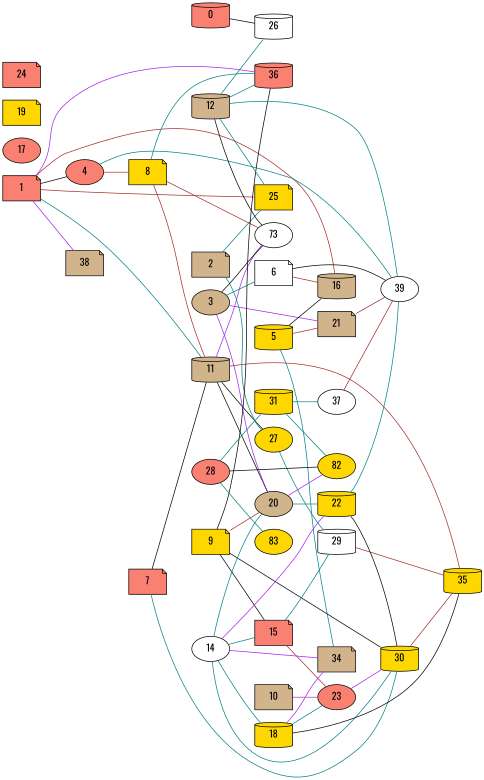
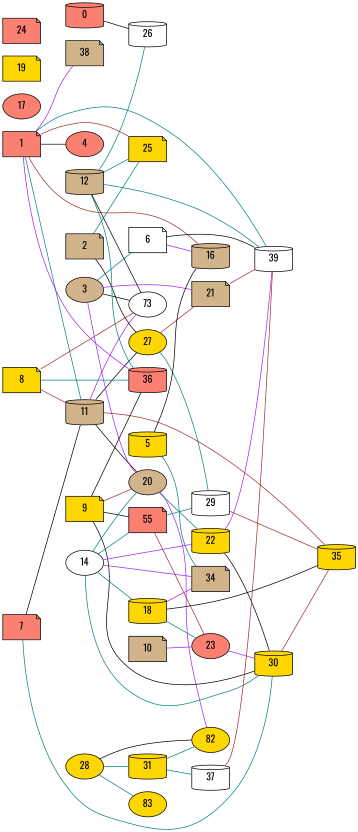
  strict graph {
    fontname=Oswald
    rankdir=LR
    node [fillcolor=gold fontname=Oswald shape=cylinder style=filled w=7]
    edge [color=teal fontname=Oswald w=-6]
    0 [fillcolor=salmon]
    26 [fillcolor=white w=-16]
    1 [fillcolor=salmon shape=note w=15]
    4 [fillcolor=salmon shape=ellipse w=9]
    11 [fillcolor=tan w=-10]
    16 [fillcolor=tan w=-11]
    25 [shape=note w=4]
    36 [fillcolor=salmon w=-11]
    38 [fillcolor=tan shape=note w=9]
-   39 [fillcolor=white shape=ellipse w=5]
+   39 [fillcolor=white w=5]
    8 [shape=note w=-5]
    27 [shape=ellipse w=10]
    n13 [fillcolor=white label=73 shape=ellipse w=10]
    20 [fillcolor=tan shape=ellipse w=11]
    35 [w=16]
    29 [fillcolor=white w=16]
    22 [w=-3]
    n18 [label=82 shape=ellipse w=15]
    2 [fillcolor=tan shape=note w=12]
    3 [fillcolor=tan shape=ellipse w=15]
    6 [fillcolor=white shape=note w=6]
    21 [fillcolor=tan shape=note w=5]
    30 [w=-10]
    5
    34 [fillcolor=tan shape=note w=-6]
    7 [fillcolor=salmon shape=note w=-9]
    9 [shape=note w=-4]
-   15 [fillcolor=salmon shape=note]
+   15 [fillcolor=salmon shape=note label=55]
    23 [fillcolor=salmon shape=ellipse w=-5]
    10 [fillcolor=tan shape=note w=-8]
    12 [fillcolor=tan w=12]
    14 [fillcolor=white shape=ellipse w=4]
    18 [w=12]
    17 [fillcolor=salmon shape=ellipse w=11]
    19 [shape=note w=-2]
    24 [fillcolor=salmon shape=note w=3]
-   28 [fillcolor=salmon shape=ellipse w=4]
+   28 [shape=ellipse w=4]
    31 [w=-15]
    n39 [label=83 shape=ellipse w=-2]
-   37 [fillcolor=white shape=ellipse w=10]
+   37 [fillcolor=white w=10]
    0 -- 26 [color=black]
    1 -- 4 [color=black w=-8]
    1 -- 11 [w=2]
    1 -- 16 [color=brown w=13]
    1 -- 25 [color=brown w=13]
    1 -- 36 [color=purple w=6]
    1 -- 38 [color=purple w=6]
-   4 -- 39 [w=8]
-   4 -- 8 [color=brown w=16]
+   1 -- 39 [w=8]
    11 -- 27 [color=black w=14]
    11 -- n13 [color=purple w=-5]
    11 -- 20 [color=black w=-14]
    11 -- 35 [color=brown w=-16]
    8 -- 11 [color=brown]
    8 -- 36
    8 -- n13 [color=brown w=-15]
    27 -- 29
    20 -- 22 [w=-11]
    20 -- n18 [color=purple w=-12]
    29 -- 35 [color=brown w=-9]
-   22 -- 39 [w=-3]
+   22 -- 39 [color=purple w=-3]
    22 -- 30 [color=black w=-7]
    2 -- 25 [w=13]
-   2 -- 27 [w=10]
+   2 -- 27 [color=black w=10]
    3 -- n13 [color=black w=11]
    3 -- 20 [color=purple w=-2]
    3 -- 6 [w=-9]
    3 -- 21 [color=purple w=-4]
-   6 -- 16 [color=brown w=16]
+   6 -- 16 [color=purple w=16]
    6 -- 39 [color=black w=10]
    21 -- 39 [color=brown w=8]
    30 -- 35 [color=brown w=11]
    5 -- 16 [color=black w=-16]
-   5 -- 21 [color=brown w=-8]
+   27 -- 21 [color=brown w=-8]
    5 -- 34 [w=11]
    7 -- 11 [color=black w=-15]
    7 -- 30 [w=-15]
    9 -- 36 [color=black w=9]
    9 -- 20 [color=brown w=-12]
    9 -- 30 [color=black w=6]
    9 -- 15 [color=black w=-4]
    15 -- 29 [w=14]
    15 -- 23 [color=brown w=11]
    23 -- 30 [color=purple w=-4]
    10 -- 23 [color=purple w=12]
    12 -- 26 [w=12]
    12 -- 25 [w=-10]
    12 -- 36 [w=6]
    12 -- 39 [w=-13]
    12 -- n13 [color=black w=6]
    14 -- 20 [w=-3]
    14 -- 22 [color=purple w=-14]
    14 -- 30 [w=-11]
    14 -- 34 [color=purple w=-15]
    14 -- 15 [w=16]
    14 -- 18 [w=-8]
    18 -- 35 [color=black w=-15]
    18 -- 34 [color=purple w=16]
    18 -- 23 [w=5]
    28 -- n18 [color=black w=2]
    28 -- 31 [w=-12]
    28 -- n39 [w=11]
    31 -- n18 [w=5]
    31 -- 37 [w=8]
    37 -- 39 [color=brown]
  }
